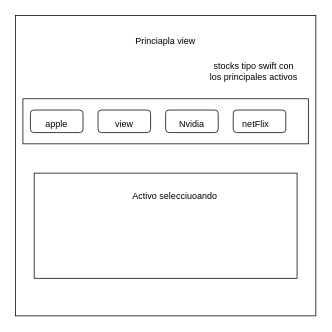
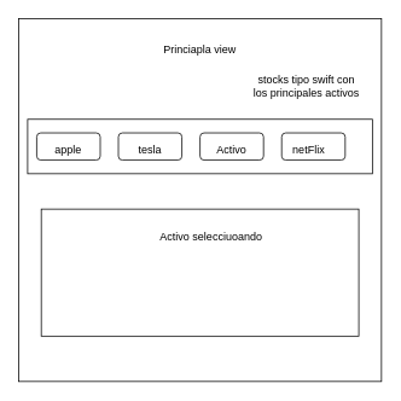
  <mxCell id="0" />
  <mxCell id="1" parent="0" />
  <mxCell id="2" value="" style="whiteSpace=wrap;html=1;aspect=fixed;" vertex="1" parent="1"><mxGeometry y="20" width="400" height="400" as="geometry" x="20" /></mxCell>
  <mxCell id="3" value="" style="rounded=0;whiteSpace=wrap;html=1;" vertex="1" parent="1"><mxGeometry x="30" y="131" width="380" height="60" as="geometry" /></mxCell>
  <mxCell id="4" value="Princiapla view" style="text;html=1;align=center;verticalAlign=middle;whiteSpace=wrap;rounded=0;" vertex="1" parent="1"><mxGeometry x="25" y="40" width="390" height="30" as="geometry" /></mxCell>
  <mxCell id="5" value="" style="rounded=1;whiteSpace=wrap;html=1;" vertex="1" parent="1"><mxGeometry x="40" y="146" width="70" height="30" as="geometry" /></mxCell>
  <mxCell id="6" value="" style="rounded=1;whiteSpace=wrap;html=1;" vertex="1" parent="1"><mxGeometry x="130" y="146" width="70" height="30" as="geometry" /></mxCell>
  <mxCell id="7" value="" style="rounded=1;whiteSpace=wrap;html=1;" vertex="1" parent="1"><mxGeometry x="220" y="146" width="70" height="30" as="geometry" /></mxCell>
  <mxCell id="8" value="" style="rounded=1;whiteSpace=wrap;html=1;" vertex="1" parent="1"><mxGeometry x="310" y="146" width="70" height="30" as="geometry" /></mxCell>
  <mxCell id="9" value="stocks tipo swift con los principales activos" style="text;html=1;align=center;verticalAlign=middle;whiteSpace=wrap;rounded=0;movable=1;resizable=1;rotatable=1;deletable=1;editable=1;locked=0;connectable=1;" vertex="1" parent="1"><mxGeometry x="275" y="80" width="125" height="30" as="geometry" /></mxCell>
  <mxCell id="10" value="apple" style="text;html=1;align=center;verticalAlign=middle;whiteSpace=wrap;rounded=0;" vertex="1" parent="1"><mxGeometry x="45" y="150" width="60" height="30" as="geometry" /></mxCell>
- <mxCell id="11" value="view" style="text;html=1;align=center;verticalAlign=middle;whiteSpace=wrap;rounded=0;" vertex="1" parent="1"><mxGeometry x="135" y="150" width="60" height="30" as="geometry" /></mxCell>
- <mxCell id="12" value="Nvidia" style="text;html=1;align=center;verticalAlign=middle;whiteSpace=wrap;rounded=0;" vertex="1" parent="1"><mxGeometry x="225" y="150" width="60" height="30" as="geometry" /></mxCell>
+ <mxCell id="11" value="tesla" style="text;html=1;align=center;verticalAlign=middle;whiteSpace=wrap;rounded=0;" vertex="1" parent="1"><mxGeometry x="135" y="150" width="60" height="30" as="geometry" /></mxCell>
+ <mxCell id="12" value="Activo" style="text;html=1;align=center;verticalAlign=middle;whiteSpace=wrap;rounded=0;" vertex="1" parent="1"><mxGeometry x="225" y="150" width="60" height="30" as="geometry" /></mxCell>
  <mxCell id="13" value="netFlix" style="text;html=1;align=center;verticalAlign=middle;whiteSpace=wrap;rounded=0;" vertex="1" parent="1"><mxGeometry x="310" y="150" width="60" height="30" as="geometry" /></mxCell>
  <mxCell id="14" value="" style="rounded=0;whiteSpace=wrap;html=1;" vertex="1" parent="1"><mxGeometry x="45" y="230" width="350" height="140" as="geometry" /></mxCell>
  <mxCell id="15" value="Activo selecciuoando" style="text;html=1;align=center;verticalAlign=middle;whiteSpace=wrap;rounded=0;" vertex="1" parent="1"><mxGeometry x="170" y="246" width="125" height="30" as="geometry" /></mxCell>
